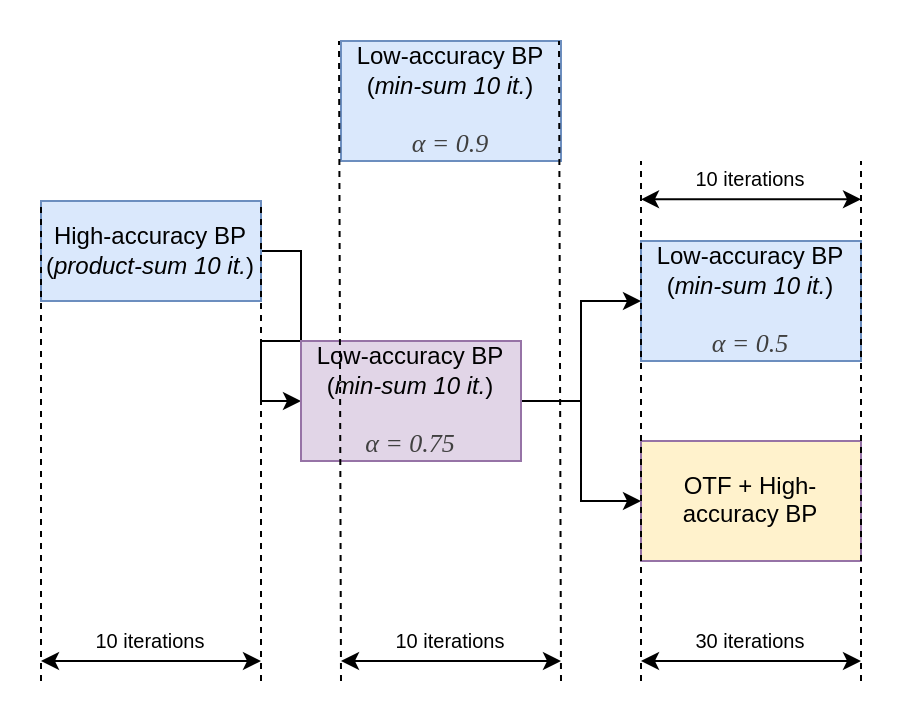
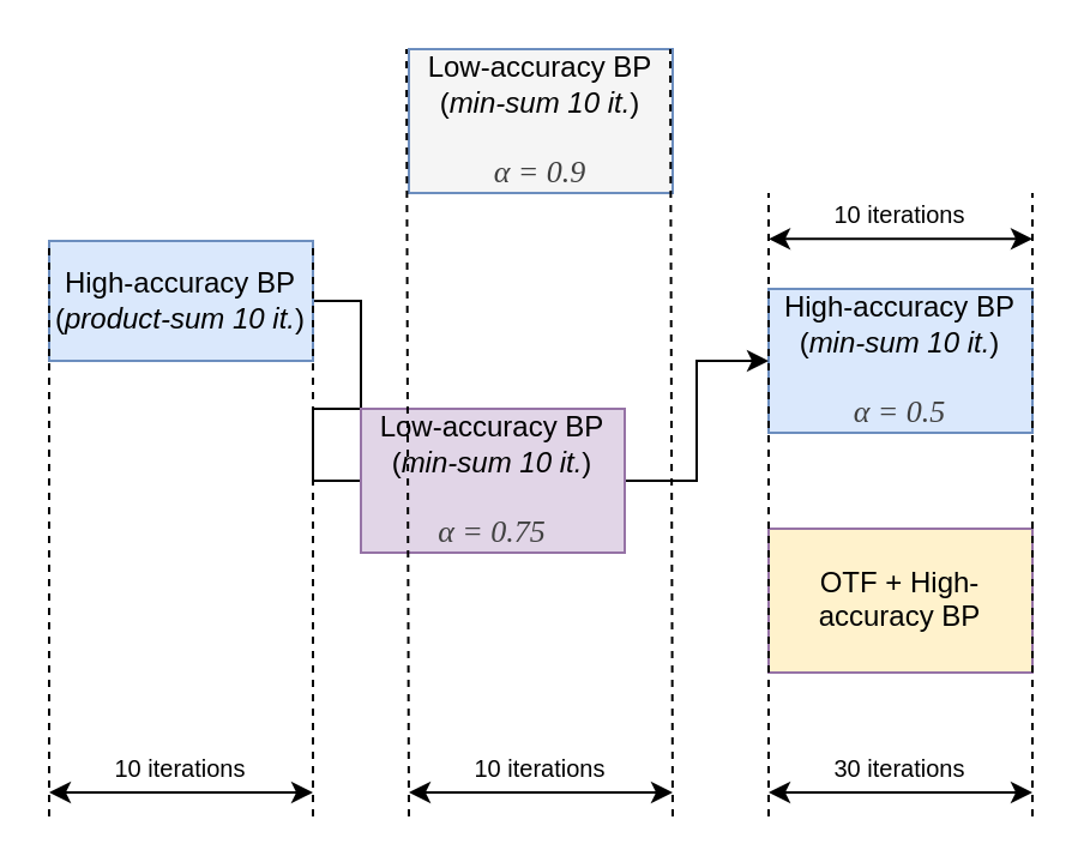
  <mxCell id="0" />
  <mxCell id="1" parent="0" />
- <mxCell id="2" style="edgeStyle=orthogonalEdgeStyle;rounded=0;orthogonalLoop=1;jettySize=auto;html=1;entryX=0;entryY=0.5;entryDx=0;entryDy=0;" edge="1" parent="1" source="3" target="8"><mxGeometry relative="1" as="geometry" /></mxCell>
+ <mxCell id="2" style="edgeStyle=orthogonalEdgeStyle;rounded=0;orthogonalLoop=1;jettySize=auto;html=1;entryX=0;entryY=0.5;entryDx=0;entryDy=0;endArrow=none;" edge="1" parent="1" source="3" target="8"><mxGeometry relative="1" as="geometry" /></mxCell>
  <mxCell id="3" value="High-accuracy BP&lt;div&gt;(&lt;i&gt;product-sum 10 it.&lt;/i&gt;)&lt;/div&gt;" style="rounded=0;whiteSpace=wrap;html=1;fillColor=#dae8fc;strokeColor=#6c8ebf;" vertex="1" parent="1"><mxGeometry x="20" y="100" width="110" height="50" as="geometry" /></mxCell>
- <mxCell id="4" value="Low-accuracy BP&lt;div&gt;(&lt;i&gt;min-sum 10 it.&lt;/i&gt;&lt;span style=&quot;background-color: transparent; color: light-dark(rgb(0, 0, 0), rgb(255, 255, 255));&quot;&gt;)&lt;/span&gt;&lt;/div&gt;&lt;div&gt;&lt;span style=&quot;background-color: transparent; color: light-dark(rgb(0, 0, 0), rgb(255, 255, 255));&quot;&gt;&lt;br&gt;&lt;/span&gt;&lt;/div&gt;&lt;div&gt;&lt;span style=&quot;color: rgb(64, 64, 64); font-family: KaTeX_Math; font-style: italic; text-wrap-mode: nowrap;&quot;&gt;&lt;font style=&quot;font-size: 13px;&quot;&gt;α = 0.9&lt;/font&gt;&lt;/span&gt;&lt;/div&gt;" style="rounded=0;whiteSpace=wrap;html=1;fillColor=#dae8fc;strokeColor=#6c8ebf;" vertex="1" parent="1"><mxGeometry x="170" y="20" width="110" height="60" as="geometry" /></mxCell>
- <mxCell id="5" value="Low-accuracy BP&lt;div&gt;(&lt;i&gt;min-sum 10 it.&lt;/i&gt;&lt;span style=&quot;background-color: transparent; color: light-dark(rgb(0, 0, 0), rgb(255, 255, 255));&quot;&gt;)&lt;/span&gt;&lt;/div&gt;&lt;div&gt;&lt;span style=&quot;background-color: transparent; color: light-dark(rgb(0, 0, 0), rgb(255, 255, 255));&quot;&gt;&lt;br&gt;&lt;/span&gt;&lt;/div&gt;&lt;div&gt;&lt;span style=&quot;color: rgb(64, 64, 64); font-family: KaTeX_Math; font-style: italic; text-wrap-mode: nowrap;&quot;&gt;&lt;font style=&quot;font-size: 13px;&quot;&gt;α = 0.5&lt;/font&gt;&lt;/span&gt;&lt;/div&gt;" style="rounded=0;whiteSpace=wrap;html=1;fillColor=#dae8fc;strokeColor=#6c8ebf;" vertex="1" parent="1"><mxGeometry x="320" y="120" width="110" height="60" as="geometry" /></mxCell>
+ <mxCell id="4" value="Low-accuracy BP&lt;div&gt;(&lt;i&gt;min-sum 10 it.&lt;/i&gt;&lt;span style=&quot;background-color: transparent; color: light-dark(rgb(0, 0, 0), rgb(255, 255, 255));&quot;&gt;)&lt;/span&gt;&lt;/div&gt;&lt;div&gt;&lt;span style=&quot;background-color: transparent; color: light-dark(rgb(0, 0, 0), rgb(255, 255, 255));&quot;&gt;&lt;br&gt;&lt;/span&gt;&lt;/div&gt;&lt;div&gt;&lt;span style=&quot;color: rgb(64, 64, 64); font-family: KaTeX_Math; font-style: italic; text-wrap-mode: nowrap;&quot;&gt;&lt;font style=&quot;font-size: 13px;&quot;&gt;α = 0.9&lt;/font&gt;&lt;/span&gt;&lt;/div&gt;" style="rounded=0;whiteSpace=wrap;html=1;fillColor=#f5f5f5;strokeColor=#6c8ebf;" vertex="1" parent="1"><mxGeometry x="170" y="20" width="110" height="60" as="geometry" /></mxCell>
+ <mxCell id="5" value="High-accuracy BP&lt;div&gt;(&lt;i&gt;min-sum 10 it.&lt;/i&gt;&lt;span style=&quot;background-color: transparent; color: light-dark(rgb(0, 0, 0), rgb(255, 255, 255));&quot;&gt;)&lt;/span&gt;&lt;/div&gt;&lt;div&gt;&lt;span style=&quot;background-color: transparent; color: light-dark(rgb(0, 0, 0), rgb(255, 255, 255));&quot;&gt;&lt;br&gt;&lt;/span&gt;&lt;/div&gt;&lt;div&gt;&lt;span style=&quot;color: rgb(64, 64, 64); font-family: KaTeX_Math; font-style: italic; text-wrap-mode: nowrap;&quot;&gt;&lt;font style=&quot;font-size: 13px;&quot;&gt;α = 0.5&lt;/font&gt;&lt;/span&gt;&lt;/div&gt;" style="rounded=0;whiteSpace=wrap;html=1;fillColor=#dae8fc;strokeColor=#6c8ebf;" vertex="1" parent="1"><mxGeometry x="320" y="120" width="110" height="60" as="geometry" /></mxCell>
  <mxCell id="6" style="edgeStyle=orthogonalEdgeStyle;rounded=0;orthogonalLoop=1;jettySize=auto;html=1;exitX=1;exitY=0.5;exitDx=0;exitDy=0;entryX=0;entryY=0.5;entryDx=0;entryDy=0;" edge="1" parent="1" source="8" target="5"><mxGeometry relative="1" as="geometry" /></mxCell>
- <mxCell id="7" style="edgeStyle=orthogonalEdgeStyle;rounded=0;orthogonalLoop=1;jettySize=auto;html=1;entryX=0;entryY=0.5;entryDx=0;entryDy=0;" edge="1" parent="1" source="8" target="9"><mxGeometry relative="1" as="geometry" /></mxCell>
  <mxCell id="8" value="Low-accuracy BP&lt;div&gt;(&lt;i&gt;min-sum 10 it.&lt;/i&gt;&lt;span style=&quot;background-color: transparent; color: light-dark(rgb(0, 0, 0), rgb(255, 255, 255));&quot;&gt;)&lt;/span&gt;&lt;/div&gt;&lt;div&gt;&lt;span style=&quot;background-color: transparent; color: light-dark(rgb(0, 0, 0), rgb(255, 255, 255));&quot;&gt;&lt;br&gt;&lt;/span&gt;&lt;/div&gt;&lt;div&gt;&lt;span style=&quot;color: rgb(64, 64, 64); font-family: KaTeX_Math; font-style: italic; text-wrap-mode: nowrap;&quot;&gt;&lt;font style=&quot;font-size: 13px;&quot;&gt;α = 0.75&lt;/font&gt;&lt;/span&gt;&lt;/div&gt;" style="rounded=0;whiteSpace=wrap;html=1;fillColor=#e1d5e7;strokeColor=#9673a6;" vertex="1" parent="1"><mxGeometry x="150" y="170" width="110" height="60" as="geometry" /></mxCell>
  <mxCell id="9" value="&lt;div style=&quot;line-height: 60%;&quot;&gt;&lt;div style=&quot;line-height: 7.2px;&quot;&gt;&lt;span style=&quot;background-color: transparent; color: light-dark(rgb(0, 0, 0), rgb(255, 255, 255));&quot;&gt;OTF + High-&lt;/span&gt;&lt;/div&gt;&lt;div style=&quot;line-height: 7.2px;&quot;&gt;&lt;span style=&quot;background-color: transparent; color: light-dark(rgb(0, 0, 0), rgb(255, 255, 255));&quot;&gt;&lt;br&gt;&lt;/span&gt;&lt;/div&gt;&lt;div style=&quot;line-height: 7.2px;&quot;&gt;&lt;span style=&quot;background-color: transparent; color: light-dark(rgb(0, 0, 0), rgb(255, 255, 255));&quot;&gt;accuracy BP&lt;/span&gt;&lt;/div&gt;&lt;/div&gt;" style="rounded=0;whiteSpace=wrap;html=1;fillColor=#fff2cc;strokeColor=#9673a6;" vertex="1" parent="1"><mxGeometry x="320" y="220" width="110" height="60" as="geometry" /></mxCell>
  <mxCell id="10" value="" style="endArrow=none;dashed=1;html=1;rounded=0;" edge="1" parent="1"><mxGeometry width="50" height="50" relative="1" as="geometry"><mxPoint x="20" y="340" as="sourcePoint" /><mxPoint x="20" y="100" as="targetPoint" /></mxGeometry></mxCell>
  <mxCell id="11" value="" style="endArrow=none;dashed=1;html=1;rounded=0;" edge="1" parent="1"><mxGeometry width="50" height="50" relative="1" as="geometry"><mxPoint x="130" y="340" as="sourcePoint" /><mxPoint x="130" y="100" as="targetPoint" /></mxGeometry></mxCell>
  <mxCell id="12" value="" style="endArrow=none;dashed=1;html=1;rounded=0;" edge="1" parent="1"><mxGeometry width="50" height="50" relative="1" as="geometry"><mxPoint x="170" y="340" as="sourcePoint" /><mxPoint x="169" y="20" as="targetPoint" /></mxGeometry></mxCell>
  <mxCell id="13" value="" style="endArrow=none;dashed=1;html=1;rounded=0;" edge="1" parent="1"><mxGeometry width="50" height="50" relative="1" as="geometry"><mxPoint x="280" y="340" as="sourcePoint" /><mxPoint x="279" y="20" as="targetPoint" /></mxGeometry></mxCell>
  <mxCell id="14" value="" style="endArrow=none;dashed=1;html=1;rounded=0;" edge="1" parent="1"><mxGeometry width="50" height="50" relative="1" as="geometry"><mxPoint x="320" y="340" as="sourcePoint" /><mxPoint x="320" y="80" as="targetPoint" /></mxGeometry></mxCell>
  <mxCell id="15" value="" style="endArrow=none;dashed=1;html=1;rounded=0;" edge="1" parent="1"><mxGeometry width="50" height="50" relative="1" as="geometry"><mxPoint x="430" y="340" as="sourcePoint" /><mxPoint x="430" y="120" as="targetPoint" /></mxGeometry></mxCell>
  <mxCell id="16" value="" style="endArrow=classic;startArrow=classic;html=1;rounded=0;" edge="1" parent="1"><mxGeometry width="50" height="50" relative="1" as="geometry"><mxPoint x="20" y="330" as="sourcePoint" /><mxPoint x="130" y="330" as="targetPoint" /></mxGeometry></mxCell>
  <mxCell id="17" value="" style="endArrow=classic;startArrow=classic;html=1;rounded=0;" edge="1" parent="1"><mxGeometry width="50" height="50" relative="1" as="geometry"><mxPoint x="170" y="330" as="sourcePoint" /><mxPoint x="280" y="330" as="targetPoint" /></mxGeometry></mxCell>
  <mxCell id="18" value="" style="endArrow=classic;startArrow=classic;html=1;rounded=0;" edge="1" parent="1"><mxGeometry width="50" height="50" relative="1" as="geometry"><mxPoint x="320" y="99.17" as="sourcePoint" /><mxPoint x="430" y="99.17" as="targetPoint" /></mxGeometry></mxCell>
  <mxCell id="19" value="" style="endArrow=none;dashed=1;html=1;rounded=0;" edge="1" parent="1"><mxGeometry width="50" height="50" relative="1" as="geometry"><mxPoint x="430" y="340" as="sourcePoint" /><mxPoint x="430" y="80" as="targetPoint" /></mxGeometry></mxCell>
  <mxCell id="20" value="&lt;font style=&quot;font-size: 10px;&quot;&gt;10 iterations&lt;/font&gt;" style="text;html=1;align=center;verticalAlign=middle;whiteSpace=wrap;rounded=0;" vertex="1" parent="1"><mxGeometry x="30" y="310" width="90" height="20" as="geometry" /></mxCell>
  <mxCell id="21" value="&lt;font style=&quot;font-size: 10px;&quot;&gt;10 iterations&lt;/font&gt;" style="text;html=1;align=center;verticalAlign=middle;whiteSpace=wrap;rounded=0;" vertex="1" parent="1"><mxGeometry x="180" y="310" width="90" height="20" as="geometry" /></mxCell>
  <mxCell id="22" value="&lt;font style=&quot;font-size: 10px;&quot;&gt;10 iterations&lt;/font&gt;" style="text;html=1;align=center;verticalAlign=middle;whiteSpace=wrap;rounded=0;" vertex="1" parent="1"><mxGeometry x="330" y="79.17" width="90" height="20" as="geometry" /></mxCell>
  <mxCell id="23" value="" style="endArrow=classic;startArrow=classic;html=1;rounded=0;" edge="1" parent="1"><mxGeometry width="50" height="50" relative="1" as="geometry"><mxPoint x="320" y="330" as="sourcePoint" /><mxPoint x="430" y="330" as="targetPoint" /></mxGeometry></mxCell>
  <mxCell id="24" value="&lt;font style=&quot;font-size: 10px;&quot;&gt;30 iterations&lt;/font&gt;" style="text;html=1;align=center;verticalAlign=middle;whiteSpace=wrap;rounded=0;" vertex="1" parent="1"><mxGeometry x="330" y="310" width="90" height="20" as="geometry" /></mxCell>
